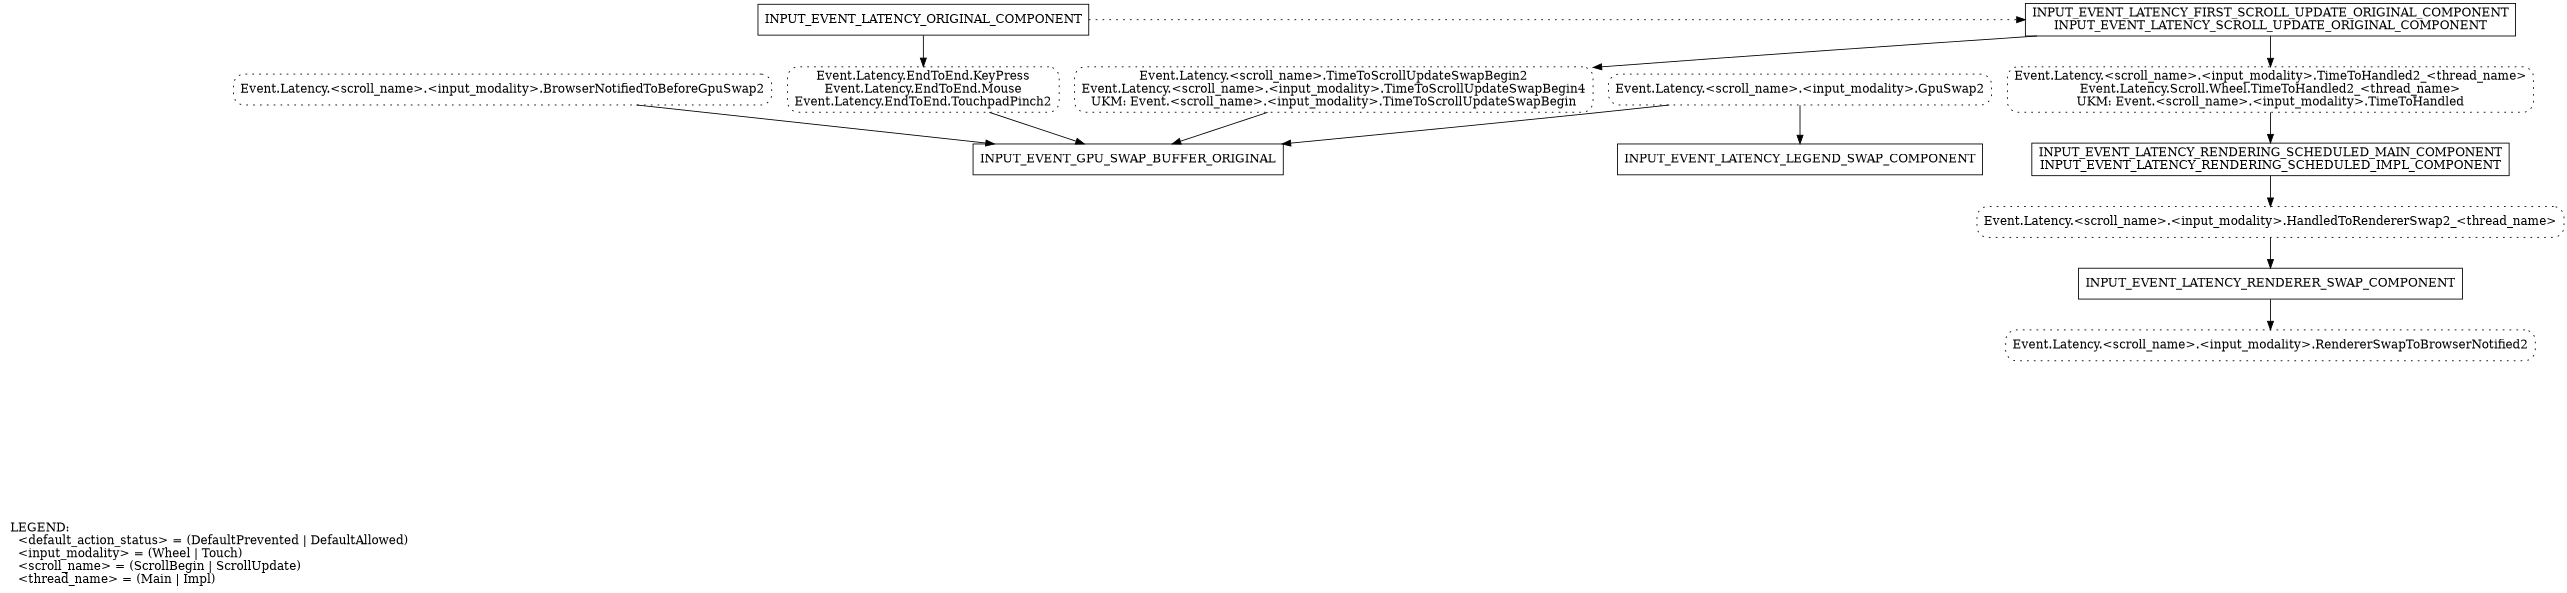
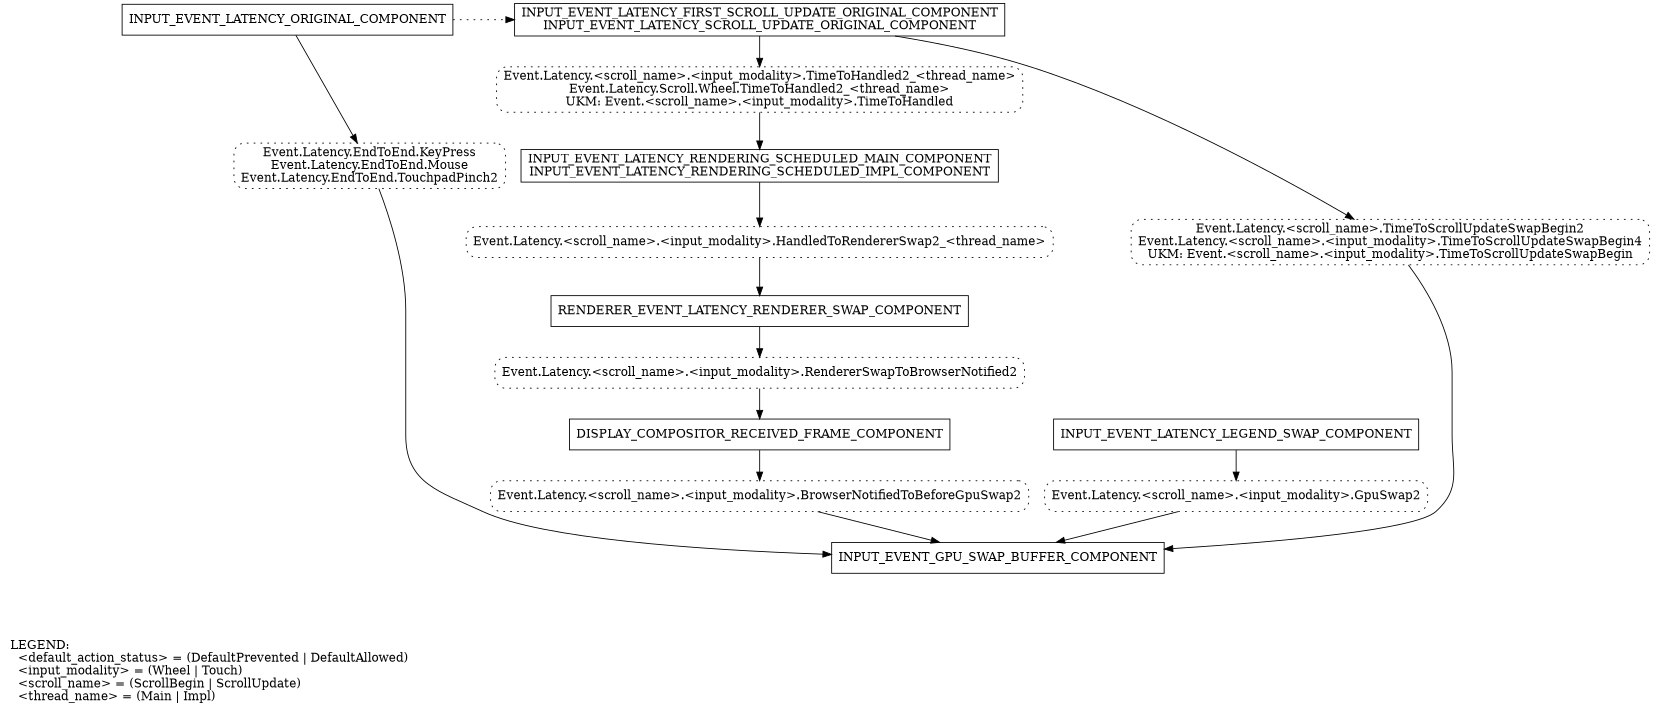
  digraph {
    node [shape=box]
    edge [weight=4]
    n1 [label="Event.Latency.EndToEnd.KeyPress\nEvent.Latency.EndToEnd.Mouse\nEvent.Latency.EndToEnd.TouchpadPinch2\n" style="dotted,rounded"]
    n2 [label="Event.Latency.<scroll_name>.<input_modality>.TimeToHandled2_<thread_name>\nEvent.Latency.Scroll.Wheel.TimeToHandled2_<thread_name>\nUKM: Event.<scroll_name>.<input_modality>.TimeToHandled\n" style="dotted,rounded"]
    "Event.Latency.<scroll_name>.<input_modality>.HandledToRendererSwap2_<thread_name>" [style="dotted,rounded"]
    "Event.Latency.<scroll_name>.<input_modality>.RendererSwapToBrowserNotified2" [style="dotted,rounded"]
    "Event.Latency.<scroll_name>.<input_modality>.BrowserNotifiedToBeforeGpuSwap2" [style="dotted,rounded"]
    "Event.Latency.<scroll_name>.<input_modality>.GpuSwap2" [style="dotted,rounded"]
    n7 [label="Event.Latency.<scroll_name>.TimeToScrollUpdateSwapBegin2\nEvent.Latency.<scroll_name>.<input_modality>.TimeToScrollUpdateSwapBegin4\nUKM: Event.<scroll_name>.<input_modality>.TimeToScrollUpdateSwapBegin\n" style="dotted,rounded"]
    n8 [label="INPUT_EVENT_LATENCY_FIRST_SCROLL_UPDATE_ORIGINAL_COMPONENT\nINPUT_EVENT_LATENCY_SCROLL_UPDATE_ORIGINAL_COMPONENT"]
    INPUT_EVENT_LATENCY_ORIGINAL_COMPONENT
-   INPUT_EVENT_GPU_SWAP_BUFFER_COMPONENT [label=INPUT_EVENT_GPU_SWAP_BUFFER_ORIGINAL]
+   INPUT_EVENT_GPU_SWAP_BUFFER_COMPONENT
    n11 [label="INPUT_EVENT_LATENCY_RENDERING_SCHEDULED_MAIN_COMPONENT\nINPUT_EVENT_LATENCY_RENDERING_SCHEDULED_IMPL_COMPONENT"]
-   INPUT_EVENT_LATENCY_RENDERER_SWAP_COMPONENT
+   INPUT_EVENT_LATENCY_RENDERER_SWAP_COMPONENT [label=RENDERER_EVENT_LATENCY_RENDERER_SWAP_COMPONENT]
+   DISPLAY_COMPOSITOR_RECEIVED_FRAME_COMPONENT
    n14 [label=INPUT_EVENT_LATENCY_LEGEND_SWAP_COMPONENT]
    n15 [label="LEGEND:\l  <default_action_status> = (DefaultPrevented | DefaultAllowed)\l  <input_modality> = (Wheel | Touch)\l  <scroll_name> = (ScrollBegin | ScrollUpdate)\l  <thread_name> = (Main | Impl)\l" shape=plaintext]
    subgraph sub_1 {
      n1
      n2
      "Event.Latency.<scroll_name>.<input_modality>.HandledToRendererSwap2_<thread_name>"
      "Event.Latency.<scroll_name>.<input_modality>.RendererSwapToBrowserNotified2"
      "Event.Latency.<scroll_name>.<input_modality>.BrowserNotifiedToBeforeGpuSwap2"
      "Event.Latency.<scroll_name>.<input_modality>.GpuSwap2"
      n7
    }
    subgraph sub_2 {
      rank=same
      n8
      INPUT_EVENT_LATENCY_ORIGINAL_COMPONENT
    }
    n1 -> INPUT_EVENT_GPU_SWAP_BUFFER_COMPONENT [weight=""]
    n2 -> n11
    "Event.Latency.<scroll_name>.<input_modality>.HandledToRendererSwap2_<thread_name>" -> INPUT_EVENT_LATENCY_RENDERER_SWAP_COMPONENT
+   "Event.Latency.<scroll_name>.<input_modality>.RendererSwapToBrowserNotified2" -> DISPLAY_COMPOSITOR_RECEIVED_FRAME_COMPONENT
    "Event.Latency.<scroll_name>.<input_modality>.BrowserNotifiedToBeforeGpuSwap2" -> INPUT_EVENT_GPU_SWAP_BUFFER_COMPONENT
    "Event.Latency.<scroll_name>.<input_modality>.GpuSwap2" -> INPUT_EVENT_GPU_SWAP_BUFFER_COMPONENT
-   "Event.Latency.<scroll_name>.<input_modality>.GpuSwap2" -> n14
+   n14 -> "Event.Latency.<scroll_name>.<input_modality>.GpuSwap2"
    n7 -> INPUT_EVENT_GPU_SWAP_BUFFER_COMPONENT [weight=""]
    n8 -> n2
    n8 -> n7 [weight=""]
    INPUT_EVENT_LATENCY_ORIGINAL_COMPONENT -> n1 [weight=""]
    INPUT_EVENT_LATENCY_ORIGINAL_COMPONENT -> n8 [minlen=4 style=dotted weight=""]
    INPUT_EVENT_LATENCY_ORIGINAL_COMPONENT -> n15 [minlen=10 style=invis weight=""]
    n11 -> "Event.Latency.<scroll_name>.<input_modality>.HandledToRendererSwap2_<thread_name>"
    INPUT_EVENT_LATENCY_RENDERER_SWAP_COMPONENT -> "Event.Latency.<scroll_name>.<input_modality>.RendererSwapToBrowserNotified2"
+   DISPLAY_COMPOSITOR_RECEIVED_FRAME_COMPONENT -> "Event.Latency.<scroll_name>.<input_modality>.BrowserNotifiedToBeforeGpuSwap2"
  }
